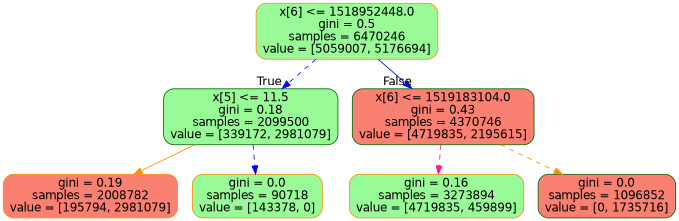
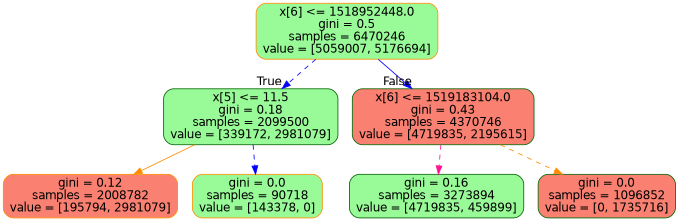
  digraph {
    node [color=darkorange fillcolor=palegreen fontname=helvetica shape=box style="filled, rounded"]
    edge [color=blue fontname=helvetica style=dashed]
    n1 [label="x[6] <= 1518952448.0\ngini = 0.5\nsamples = 6470246\nvalue = [5059007, 5176694]"]
    n2 [color=darkgreen label="x[5] <= 11.5\ngini = 0.18\nsamples = 2099500\nvalue = [339172, 2981079]"]
    n3 [color=darkgreen fillcolor=salmon label="x[6] <= 1519183104.0\ngini = 0.43\nsamples = 4370746\nvalue = [4719835, 2195615]"]
-   n4 [fillcolor=salmon label="gini = 0.19\nsamples = 2008782\nvalue = [195794, 2981079]"]
+   n4 [fillcolor=salmon label="gini = 0.12\nsamples = 2008782\nvalue = [195794, 2981079]"]
    n5 [label="gini = 0.0\nsamples = 90718\nvalue = [143378, 0]"]
-   n6 [label="gini = 0.16\nsamples = 3273894\nvalue = [4719835, 459899]"]
+   n6 [color=darkgreen label="gini = 0.16\nsamples = 3273894\nvalue = [4719835, 459899]"]
    n7 [color=darkgreen fillcolor=salmon label="gini = 0.0\nsamples = 1096852\nvalue = [0, 1735716]"]
    n1 -> n2 [headlabel=True labelangle=45 labeldistance=2.5]
    n1 -> n3 [headlabel=False labelangle=-45 labeldistance=2.5 style=solid]
    n2 -> n4 [color=darkorange style=solid]
    n2 -> n5
    n3 -> n6 [color=deeppink]
    n3 -> n7 [color=darkorange]
  }
